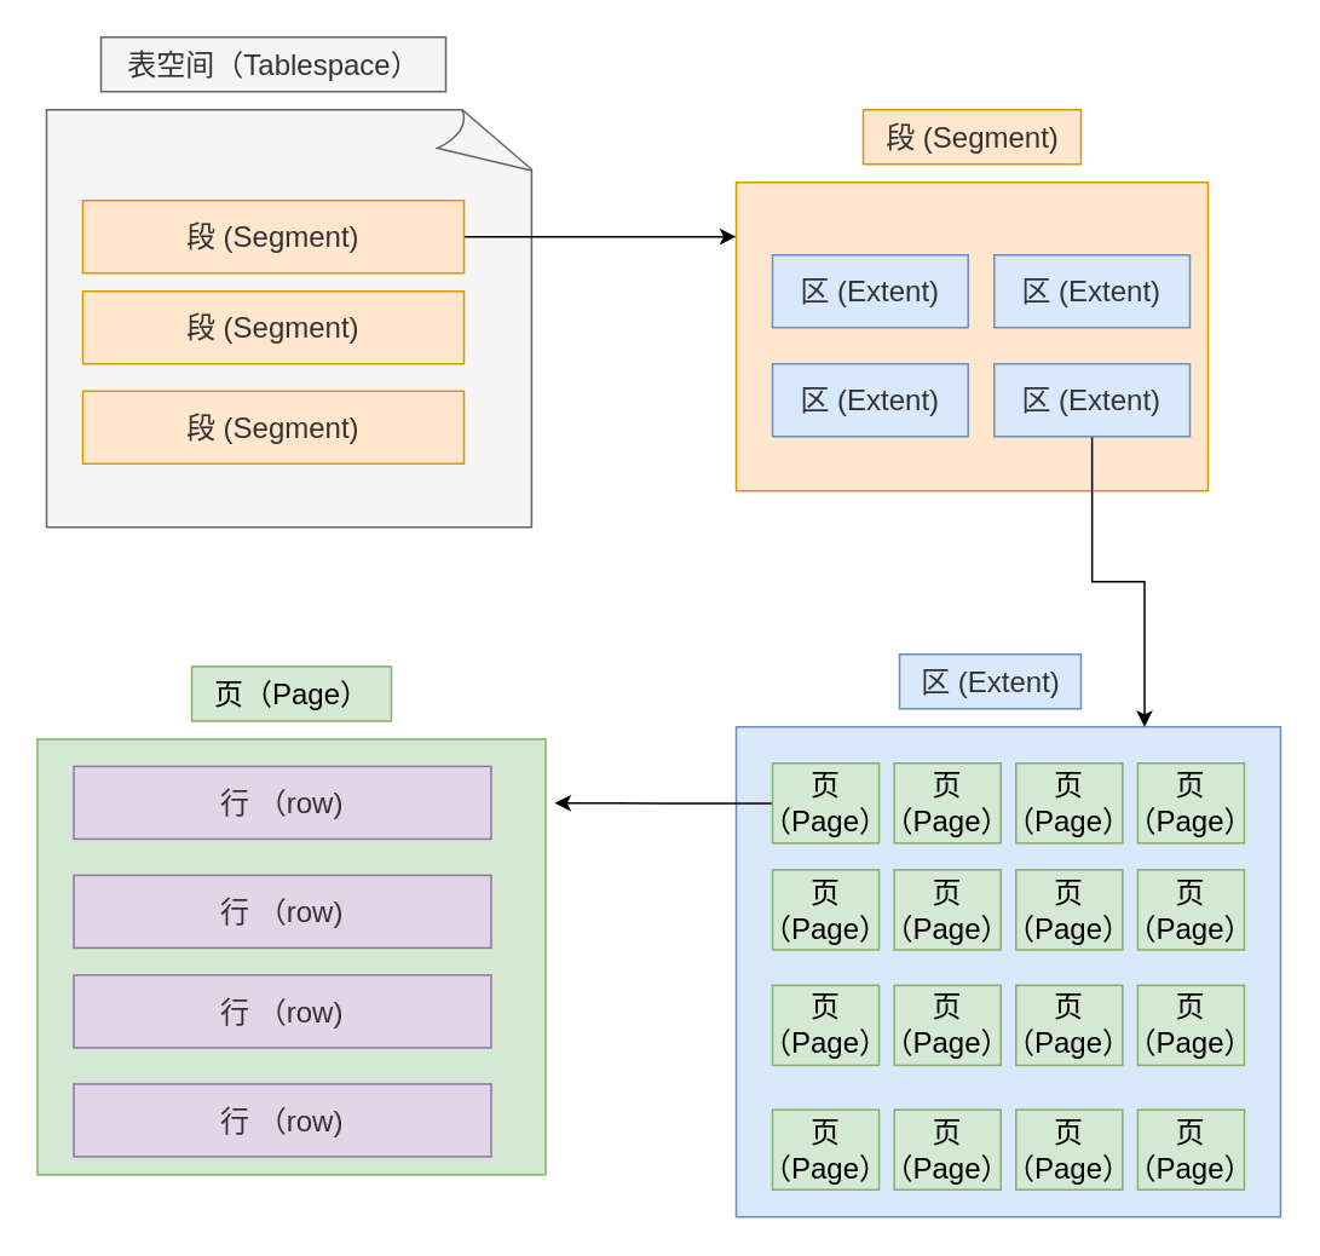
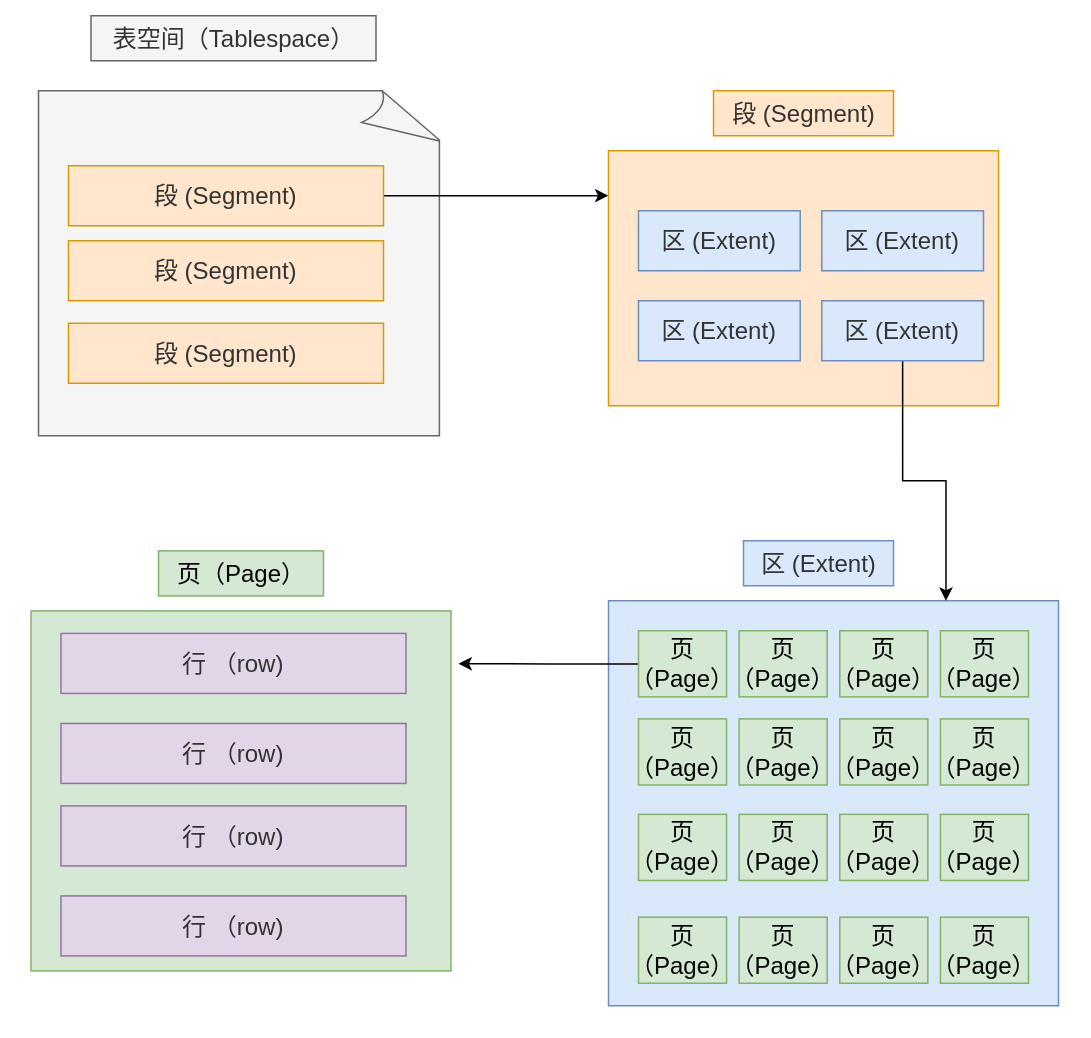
  <mxCell id="0" />
  <mxCell id="1" parent="0" />
  <mxCell id="2" value="" style="rounded=0;whiteSpace=wrap;html=1;fontSize=16;fillColor=#dae8fc;strokeColor=#6c8ebf;labelBackgroundColor=none;" vertex="1" parent="1"><mxGeometry x="405" y="400" width="300" height="270" as="geometry" /></mxCell>
  <mxCell id="3" value="" style="whiteSpace=wrap;html=1;shape=mxgraph.basic.document;fillColor=#f5f5f5;strokeColor=#666666;fontColor=#333333;labelBackgroundColor=none;" vertex="1" parent="1"><mxGeometry x="25" y="60" width="270" height="230" as="geometry" /></mxCell>
- <mxCell id="4" value="表空间（&lt;span style=&quot;color: rgb(51, 51, 51); font-family: &amp;quot;PingFang SC&amp;quot;, Avenir, Tahoma, Arial, &amp;quot;Lantinghei SC&amp;quot;, &amp;quot;Microsoft Yahei&amp;quot;, &amp;quot;Hiragino Sans GB&amp;quot;, &amp;quot;Microsoft Sans Serif&amp;quot;, &amp;quot;WenQuanYi Micro Hei&amp;quot;, Helvetica, sans-serif; font-size: 16px; text-align: start;&quot;&gt;Tablespace&lt;/span&gt;）" style="text;html=1;align=center;verticalAlign=middle;resizable=0;points=[];autosize=1;strokeColor=#666666;fillColor=#f5f5f5;fontSize=16;labelBackgroundColor=none;fontColor=#333333;" vertex="1" parent="1"><mxGeometry x="55" y="20" width="190" height="30" as="geometry" /></mxCell>
+ <mxCell id="4" value="表空间（&lt;span style=&quot;color: rgb(51, 51, 51); font-family: &amp;quot;PingFang SC&amp;quot;, Avenir, Tahoma, Arial, &amp;quot;Lantinghei SC&amp;quot;, &amp;quot;Microsoft Yahei&amp;quot;, &amp;quot;Hiragino Sans GB&amp;quot;, &amp;quot;Microsoft Sans Serif&amp;quot;, &amp;quot;WenQuanYi Micro Hei&amp;quot;, Helvetica, sans-serif; font-size: 16px; text-align: start;&quot;&gt;Tablespace&lt;/span&gt;）" style="text;html=1;align=center;verticalAlign=middle;resizable=0;points=[];autosize=1;strokeColor=#666666;fillColor=#f5f5f5;fontSize=16;labelBackgroundColor=none;fontColor=#333333;" vertex="1" parent="1"><mxGeometry x="60" y="10" width="190" height="30" as="geometry" /></mxCell>
  <mxCell id="5" style="edgeStyle=orthogonalEdgeStyle;rounded=0;orthogonalLoop=1;jettySize=auto;html=1;entryX=0;entryY=0.176;entryDx=0;entryDy=0;entryPerimeter=0;fontSize=16;labelBackgroundColor=none;" edge="1" parent="1" source="6" target="9"><mxGeometry relative="1" as="geometry" /></mxCell>
  <mxCell id="6" value="&lt;span style=&quot;color: rgb(51, 51, 51); font-family: &amp;quot;PingFang SC&amp;quot;, Avenir, Tahoma, Arial, &amp;quot;Lantinghei SC&amp;quot;, &amp;quot;Microsoft Yahei&amp;quot;, &amp;quot;Hiragino Sans GB&amp;quot;, &amp;quot;Microsoft Sans Serif&amp;quot;, &amp;quot;WenQuanYi Micro Hei&amp;quot;, Helvetica, sans-serif; text-align: start;&quot;&gt;段 (Segment)&lt;/span&gt;" style="rounded=0;whiteSpace=wrap;html=1;fontSize=16;fillColor=#ffe6cc;strokeColor=#d79b00;labelBackgroundColor=none;" vertex="1" parent="1"><mxGeometry x="45" y="110" width="210" height="40" as="geometry" /></mxCell>
  <mxCell id="7" value="&lt;span style=&quot;color: rgb(51, 51, 51); font-family: &amp;quot;PingFang SC&amp;quot;, Avenir, Tahoma, Arial, &amp;quot;Lantinghei SC&amp;quot;, &amp;quot;Microsoft Yahei&amp;quot;, &amp;quot;Hiragino Sans GB&amp;quot;, &amp;quot;Microsoft Sans Serif&amp;quot;, &amp;quot;WenQuanYi Micro Hei&amp;quot;, Helvetica, sans-serif; text-align: start;&quot;&gt;段 (Segment)&lt;/span&gt;" style="rounded=0;whiteSpace=wrap;html=1;fontSize=16;fillColor=#ffe6cc;strokeColor=#d79b00;labelBackgroundColor=none;" vertex="1" parent="1"><mxGeometry x="45" y="160" width="210" height="40" as="geometry" /></mxCell>
  <mxCell id="8" value="&lt;span style=&quot;color: rgb(51, 51, 51); font-family: &amp;quot;PingFang SC&amp;quot;, Avenir, Tahoma, Arial, &amp;quot;Lantinghei SC&amp;quot;, &amp;quot;Microsoft Yahei&amp;quot;, &amp;quot;Hiragino Sans GB&amp;quot;, &amp;quot;Microsoft Sans Serif&amp;quot;, &amp;quot;WenQuanYi Micro Hei&amp;quot;, Helvetica, sans-serif; text-align: start;&quot;&gt;段 (Segment)&lt;/span&gt;" style="rounded=0;whiteSpace=wrap;html=1;fontSize=16;fillColor=#ffe6cc;strokeColor=#d79b00;labelBackgroundColor=none;" vertex="1" parent="1"><mxGeometry x="45" y="215" width="210" height="40" as="geometry" /></mxCell>
  <mxCell id="9" value="" style="rounded=0;whiteSpace=wrap;html=1;fontSize=16;fillColor=#ffe6cc;strokeColor=#d79b00;labelBackgroundColor=none;" vertex="1" parent="1"><mxGeometry x="405" y="100" width="260" height="170" as="geometry" /></mxCell>
  <mxCell id="10" value="&lt;meta charset=&quot;utf-8&quot;&gt;&lt;span style=&quot;color: rgb(51, 51, 51); font-family: &amp;quot;PingFang SC&amp;quot;, Avenir, Tahoma, Arial, &amp;quot;Lantinghei SC&amp;quot;, &amp;quot;Microsoft Yahei&amp;quot;, &amp;quot;Hiragino Sans GB&amp;quot;, &amp;quot;Microsoft Sans Serif&amp;quot;, &amp;quot;WenQuanYi Micro Hei&amp;quot;, Helvetica, sans-serif; font-size: 16px; font-style: normal; font-variant-ligatures: normal; font-variant-caps: normal; font-weight: 400; letter-spacing: normal; orphans: 2; text-align: start; text-indent: 0px; text-transform: none; widows: 2; word-spacing: 0px; -webkit-text-stroke-width: 0px; text-decoration-thickness: initial; text-decoration-style: initial; text-decoration-color: initial; float: none; display: inline !important;&quot;&gt;段 (Segment)&lt;/span&gt;" style="text;html=1;align=center;verticalAlign=middle;resizable=0;points=[];autosize=1;strokeColor=#d79b00;fillColor=#ffe6cc;fontSize=16;labelBackgroundColor=none;" vertex="1" parent="1"><mxGeometry x="475" y="60" width="120" height="30" as="geometry" /></mxCell>
  <mxCell id="11" value="&lt;meta charset=&quot;utf-8&quot;&gt;&lt;span style=&quot;color: rgb(51, 51, 51); font-family: &amp;quot;PingFang SC&amp;quot;, Avenir, Tahoma, Arial, &amp;quot;Lantinghei SC&amp;quot;, &amp;quot;Microsoft Yahei&amp;quot;, &amp;quot;Hiragino Sans GB&amp;quot;, &amp;quot;Microsoft Sans Serif&amp;quot;, &amp;quot;WenQuanYi Micro Hei&amp;quot;, Helvetica, sans-serif; font-size: 16px; font-style: normal; font-variant-ligatures: normal; font-variant-caps: normal; font-weight: 400; letter-spacing: normal; orphans: 2; text-align: start; text-indent: 0px; text-transform: none; widows: 2; word-spacing: 0px; -webkit-text-stroke-width: 0px; text-decoration-thickness: initial; text-decoration-style: initial; text-decoration-color: initial; float: none; display: inline !important;&quot;&gt;区 (Extent)&lt;/span&gt;" style="text;html=1;align=center;verticalAlign=middle;resizable=0;points=[];autosize=1;strokeColor=#6c8ebf;fillColor=#dae8fc;fontSize=16;labelBackgroundColor=none;" vertex="1" parent="1"><mxGeometry x="495" y="360" width="100" height="30" as="geometry" /></mxCell>
  <mxCell id="12" style="edgeStyle=orthogonalEdgeStyle;rounded=0;orthogonalLoop=1;jettySize=auto;html=1;fontSize=16;labelBackgroundColor=none;" edge="1" parent="1" source="13"><mxGeometry relative="1" as="geometry"><mxPoint x="305" y="442" as="targetPoint" /></mxGeometry></mxCell>
  <mxCell id="13" value="页（Page）" style="rounded=0;whiteSpace=wrap;html=1;fontSize=16;fillColor=#d5e8d4;strokeColor=#82b366;labelBackgroundColor=none;" vertex="1" parent="1"><mxGeometry x="425" y="420" width="58.71" height="44.062" as="geometry" /></mxCell>
  <mxCell id="14" value="页（Page）" style="rounded=0;whiteSpace=wrap;html=1;fontSize=16;fillColor=#d5e8d4;strokeColor=#82b366;labelBackgroundColor=none;" vertex="1" parent="1"><mxGeometry x="492.097" y="420" width="58.71" height="44.062" as="geometry" /></mxCell>
  <mxCell id="15" value="页（Page）" style="rounded=0;whiteSpace=wrap;html=1;fontSize=16;fillColor=#d5e8d4;strokeColor=#82b366;labelBackgroundColor=none;" vertex="1" parent="1"><mxGeometry x="559.194" y="420" width="58.71" height="44.062" as="geometry" /></mxCell>
  <mxCell id="16" value="页（Page）" style="rounded=0;whiteSpace=wrap;html=1;fontSize=16;fillColor=#d5e8d4;strokeColor=#82b366;labelBackgroundColor=none;" vertex="1" parent="1"><mxGeometry x="626.29" y="420" width="58.71" height="44.062" as="geometry" /></mxCell>
  <mxCell id="17" value="页（Page）" style="rounded=0;whiteSpace=wrap;html=1;fontSize=16;fillColor=#d5e8d4;strokeColor=#82b366;labelBackgroundColor=none;" vertex="1" parent="1"><mxGeometry x="425" y="478.75" width="58.71" height="44.062" as="geometry" /></mxCell>
  <mxCell id="18" value="页（Page）" style="rounded=0;whiteSpace=wrap;html=1;fontSize=16;fillColor=#d5e8d4;strokeColor=#82b366;labelBackgroundColor=none;" vertex="1" parent="1"><mxGeometry x="492.097" y="478.75" width="58.71" height="44.062" as="geometry" /></mxCell>
  <mxCell id="19" value="页（Page）" style="rounded=0;whiteSpace=wrap;html=1;fontSize=16;fillColor=#d5e8d4;strokeColor=#82b366;labelBackgroundColor=none;" vertex="1" parent="1"><mxGeometry x="559.194" y="478.75" width="58.71" height="44.062" as="geometry" /></mxCell>
  <mxCell id="20" value="页（Page）" style="rounded=0;whiteSpace=wrap;html=1;fontSize=16;fillColor=#d5e8d4;strokeColor=#82b366;labelBackgroundColor=none;" vertex="1" parent="1"><mxGeometry x="626.29" y="478.75" width="58.71" height="44.062" as="geometry" /></mxCell>
  <mxCell id="21" value="页（Page）" style="rounded=0;whiteSpace=wrap;html=1;fontSize=16;fillColor=#d5e8d4;strokeColor=#82b366;labelBackgroundColor=none;" vertex="1" parent="1"><mxGeometry x="425" y="542.396" width="58.71" height="44.062" as="geometry" /></mxCell>
  <mxCell id="22" value="页（Page）" style="rounded=0;whiteSpace=wrap;html=1;fontSize=16;fillColor=#d5e8d4;strokeColor=#82b366;labelBackgroundColor=none;" vertex="1" parent="1"><mxGeometry x="492.097" y="542.396" width="58.71" height="44.062" as="geometry" /></mxCell>
  <mxCell id="23" value="页（Page）" style="rounded=0;whiteSpace=wrap;html=1;fontSize=16;fillColor=#d5e8d4;strokeColor=#82b366;labelBackgroundColor=none;" vertex="1" parent="1"><mxGeometry x="559.194" y="542.396" width="58.71" height="44.062" as="geometry" /></mxCell>
  <mxCell id="24" value="页（Page）" style="rounded=0;whiteSpace=wrap;html=1;fontSize=16;fillColor=#d5e8d4;strokeColor=#82b366;labelBackgroundColor=none;" vertex="1" parent="1"><mxGeometry x="626.29" y="542.396" width="58.71" height="44.062" as="geometry" /></mxCell>
  <mxCell id="25" value="页（Page）" style="rounded=0;whiteSpace=wrap;html=1;fontSize=16;fillColor=#d5e8d4;strokeColor=#82b366;labelBackgroundColor=none;" vertex="1" parent="1"><mxGeometry x="425" y="610.938" width="58.71" height="44.062" as="geometry" /></mxCell>
  <mxCell id="26" value="页（Page）" style="rounded=0;whiteSpace=wrap;html=1;fontSize=16;fillColor=#d5e8d4;strokeColor=#82b366;labelBackgroundColor=none;" vertex="1" parent="1"><mxGeometry x="492.097" y="610.938" width="58.71" height="44.062" as="geometry" /></mxCell>
  <mxCell id="27" value="页（Page）" style="rounded=0;whiteSpace=wrap;html=1;fontSize=16;fillColor=#d5e8d4;strokeColor=#82b366;labelBackgroundColor=none;" vertex="1" parent="1"><mxGeometry x="559.194" y="610.938" width="58.71" height="44.062" as="geometry" /></mxCell>
  <mxCell id="28" value="页（Page）" style="rounded=0;whiteSpace=wrap;html=1;fontSize=16;fillColor=#d5e8d4;strokeColor=#82b366;labelBackgroundColor=none;" vertex="1" parent="1"><mxGeometry x="626.29" y="610.938" width="58.71" height="44.062" as="geometry" /></mxCell>
  <mxCell id="29" value="" style="rounded=0;whiteSpace=wrap;html=1;fontSize=16;fillColor=#d5e8d4;strokeColor=#82b366;labelBackgroundColor=none;" vertex="1" parent="1"><mxGeometry x="20" y="406.78" width="280" height="240" as="geometry" /></mxCell>
  <mxCell id="30" value="&lt;meta charset=&quot;utf-8&quot;&gt;&lt;span style=&quot;color: rgb(0, 0, 0); font-family: Helvetica; font-size: 16px; font-style: normal; font-variant-ligatures: normal; font-variant-caps: normal; font-weight: 400; letter-spacing: normal; orphans: 2; text-align: center; text-indent: 0px; text-transform: none; widows: 2; word-spacing: 0px; -webkit-text-stroke-width: 0px; text-decoration-thickness: initial; text-decoration-style: initial; text-decoration-color: initial; float: none; display: inline !important;&quot;&gt;页（Page）&lt;/span&gt;" style="text;html=1;align=center;verticalAlign=middle;resizable=0;points=[];autosize=1;strokeColor=#82b366;fillColor=#d5e8d4;fontSize=16;labelBackgroundColor=none;" vertex="1" parent="1"><mxGeometry x="105" y="366.78" width="110" height="30" as="geometry" /></mxCell>
  <mxCell id="31" value="&lt;span style=&quot;color: rgb(51, 51, 51); font-family: &amp;quot;PingFang SC&amp;quot;, Avenir, Tahoma, Arial, &amp;quot;Lantinghei SC&amp;quot;, &amp;quot;Microsoft Yahei&amp;quot;, &amp;quot;Hiragino Sans GB&amp;quot;, &amp;quot;Microsoft Sans Serif&amp;quot;, &amp;quot;WenQuanYi Micro Hei&amp;quot;, Helvetica, sans-serif; text-align: start;&quot;&gt;行 （row)&lt;/span&gt;" style="rounded=0;whiteSpace=wrap;html=1;fontSize=16;fillColor=#e1d5e7;strokeColor=#9673a6;labelBackgroundColor=none;" vertex="1" parent="1"><mxGeometry x="40" y="421.78" width="230" height="40" as="geometry" /></mxCell>
  <mxCell id="32" value="&lt;span style=&quot;color: rgb(51, 51, 51); font-family: &amp;quot;PingFang SC&amp;quot;, Avenir, Tahoma, Arial, &amp;quot;Lantinghei SC&amp;quot;, &amp;quot;Microsoft Yahei&amp;quot;, &amp;quot;Hiragino Sans GB&amp;quot;, &amp;quot;Microsoft Sans Serif&amp;quot;, &amp;quot;WenQuanYi Micro Hei&amp;quot;, Helvetica, sans-serif; text-align: start;&quot;&gt;行 （row)&lt;/span&gt;" style="rounded=0;whiteSpace=wrap;html=1;fontSize=16;fillColor=#e1d5e7;strokeColor=#9673a6;labelBackgroundColor=none;" vertex="1" parent="1"><mxGeometry x="40" y="481.78" width="230" height="40" as="geometry" /></mxCell>
  <mxCell id="33" value="&lt;span style=&quot;color: rgb(51, 51, 51); font-family: &amp;quot;PingFang SC&amp;quot;, Avenir, Tahoma, Arial, &amp;quot;Lantinghei SC&amp;quot;, &amp;quot;Microsoft Yahei&amp;quot;, &amp;quot;Hiragino Sans GB&amp;quot;, &amp;quot;Microsoft Sans Serif&amp;quot;, &amp;quot;WenQuanYi Micro Hei&amp;quot;, Helvetica, sans-serif; text-align: start;&quot;&gt;行 （row)&lt;/span&gt;" style="rounded=0;whiteSpace=wrap;html=1;fontSize=16;fillColor=#e1d5e7;strokeColor=#9673a6;labelBackgroundColor=none;" vertex="1" parent="1"><mxGeometry x="40" y="536.78" width="230" height="40" as="geometry" /></mxCell>
  <mxCell id="34" value="&lt;span style=&quot;color: rgb(51, 51, 51); font-family: &amp;quot;PingFang SC&amp;quot;, Avenir, Tahoma, Arial, &amp;quot;Lantinghei SC&amp;quot;, &amp;quot;Microsoft Yahei&amp;quot;, &amp;quot;Hiragino Sans GB&amp;quot;, &amp;quot;Microsoft Sans Serif&amp;quot;, &amp;quot;WenQuanYi Micro Hei&amp;quot;, Helvetica, sans-serif; text-align: start;&quot;&gt;行 （row)&lt;/span&gt;" style="rounded=0;whiteSpace=wrap;html=1;fontSize=16;fillColor=#e1d5e7;strokeColor=#9673a6;labelBackgroundColor=none;" vertex="1" parent="1"><mxGeometry x="40" y="596.78" width="230" height="40" as="geometry" /></mxCell>
  <mxCell id="35" style="edgeStyle=orthogonalEdgeStyle;rounded=0;orthogonalLoop=1;jettySize=auto;html=1;entryX=0.75;entryY=0;entryDx=0;entryDy=0;fontSize=16;exitX=0.5;exitY=1;exitDx=0;exitDy=0;labelBackgroundColor=none;" edge="1" parent="1" source="39" target="2"><mxGeometry relative="1" as="geometry"><mxPoint x="635" y="240" as="sourcePoint" /></mxGeometry></mxCell>
  <mxCell id="36" value="&lt;span style=&quot;color: rgb(51, 51, 51); font-family: &amp;quot;PingFang SC&amp;quot;, Avenir, Tahoma, Arial, &amp;quot;Lantinghei SC&amp;quot;, &amp;quot;Microsoft Yahei&amp;quot;, &amp;quot;Hiragino Sans GB&amp;quot;, &amp;quot;Microsoft Sans Serif&amp;quot;, &amp;quot;WenQuanYi Micro Hei&amp;quot;, Helvetica, sans-serif; text-align: start;&quot;&gt;区 (Extent)&lt;/span&gt;" style="rounded=0;whiteSpace=wrap;html=1;fontSize=16;fillColor=#dae8fc;strokeColor=#6c8ebf;labelBackgroundColor=none;" vertex="1" parent="1"><mxGeometry x="425" y="140" width="107.812" height="40" as="geometry" /></mxCell>
  <mxCell id="37" value="&lt;span style=&quot;color: rgb(51, 51, 51); font-family: &amp;quot;PingFang SC&amp;quot;, Avenir, Tahoma, Arial, &amp;quot;Lantinghei SC&amp;quot;, &amp;quot;Microsoft Yahei&amp;quot;, &amp;quot;Hiragino Sans GB&amp;quot;, &amp;quot;Microsoft Sans Serif&amp;quot;, &amp;quot;WenQuanYi Micro Hei&amp;quot;, Helvetica, sans-serif; text-align: start;&quot;&gt;区 (Extent)&lt;/span&gt;" style="rounded=0;whiteSpace=wrap;html=1;fontSize=16;fillColor=#dae8fc;strokeColor=#6c8ebf;labelBackgroundColor=none;" vertex="1" parent="1"><mxGeometry x="547.188" y="140" width="107.812" height="40" as="geometry" /></mxCell>
  <mxCell id="38" value="&lt;span style=&quot;color: rgb(51, 51, 51); font-family: &amp;quot;PingFang SC&amp;quot;, Avenir, Tahoma, Arial, &amp;quot;Lantinghei SC&amp;quot;, &amp;quot;Microsoft Yahei&amp;quot;, &amp;quot;Hiragino Sans GB&amp;quot;, &amp;quot;Microsoft Sans Serif&amp;quot;, &amp;quot;WenQuanYi Micro Hei&amp;quot;, Helvetica, sans-serif; text-align: start;&quot;&gt;区 (Extent)&lt;/span&gt;" style="rounded=0;whiteSpace=wrap;html=1;fontSize=16;fillColor=#dae8fc;strokeColor=#6c8ebf;labelBackgroundColor=none;" vertex="1" parent="1"><mxGeometry x="425" y="200" width="107.812" height="40" as="geometry" /></mxCell>
  <mxCell id="39" value="&lt;span style=&quot;color: rgb(51, 51, 51); font-family: &amp;quot;PingFang SC&amp;quot;, Avenir, Tahoma, Arial, &amp;quot;Lantinghei SC&amp;quot;, &amp;quot;Microsoft Yahei&amp;quot;, &amp;quot;Hiragino Sans GB&amp;quot;, &amp;quot;Microsoft Sans Serif&amp;quot;, &amp;quot;WenQuanYi Micro Hei&amp;quot;, Helvetica, sans-serif; text-align: start;&quot;&gt;区 (Extent)&lt;/span&gt;" style="rounded=0;whiteSpace=wrap;html=1;fontSize=16;fillColor=#dae8fc;strokeColor=#6c8ebf;labelBackgroundColor=none;" vertex="1" parent="1"><mxGeometry x="547.188" y="200" width="107.812" height="40" as="geometry" /></mxCell>
